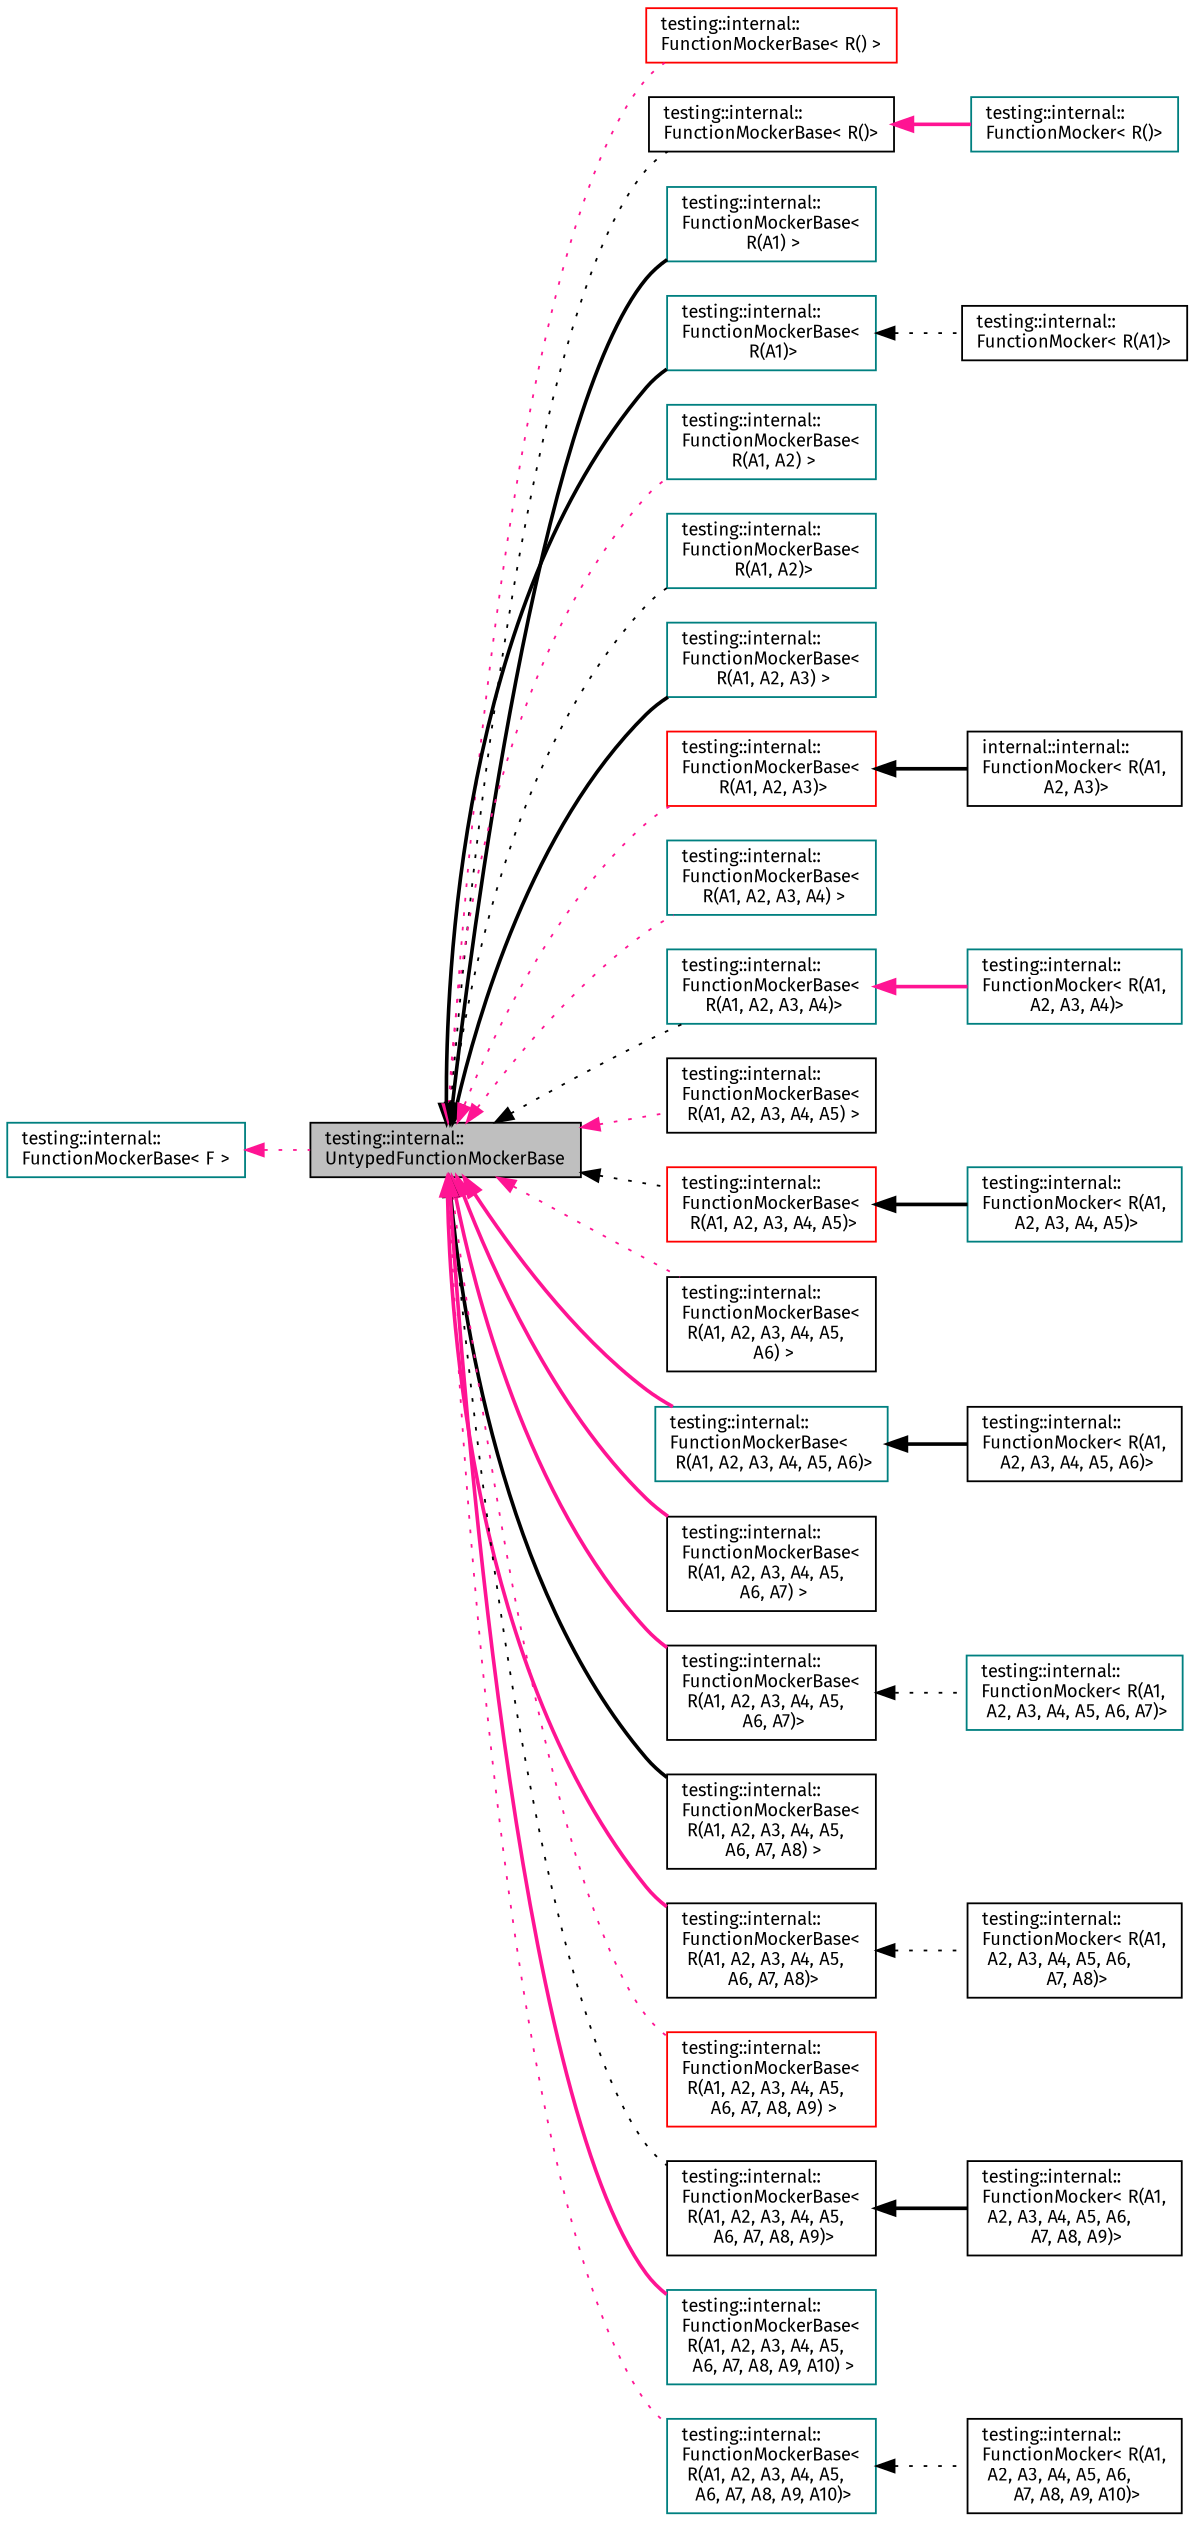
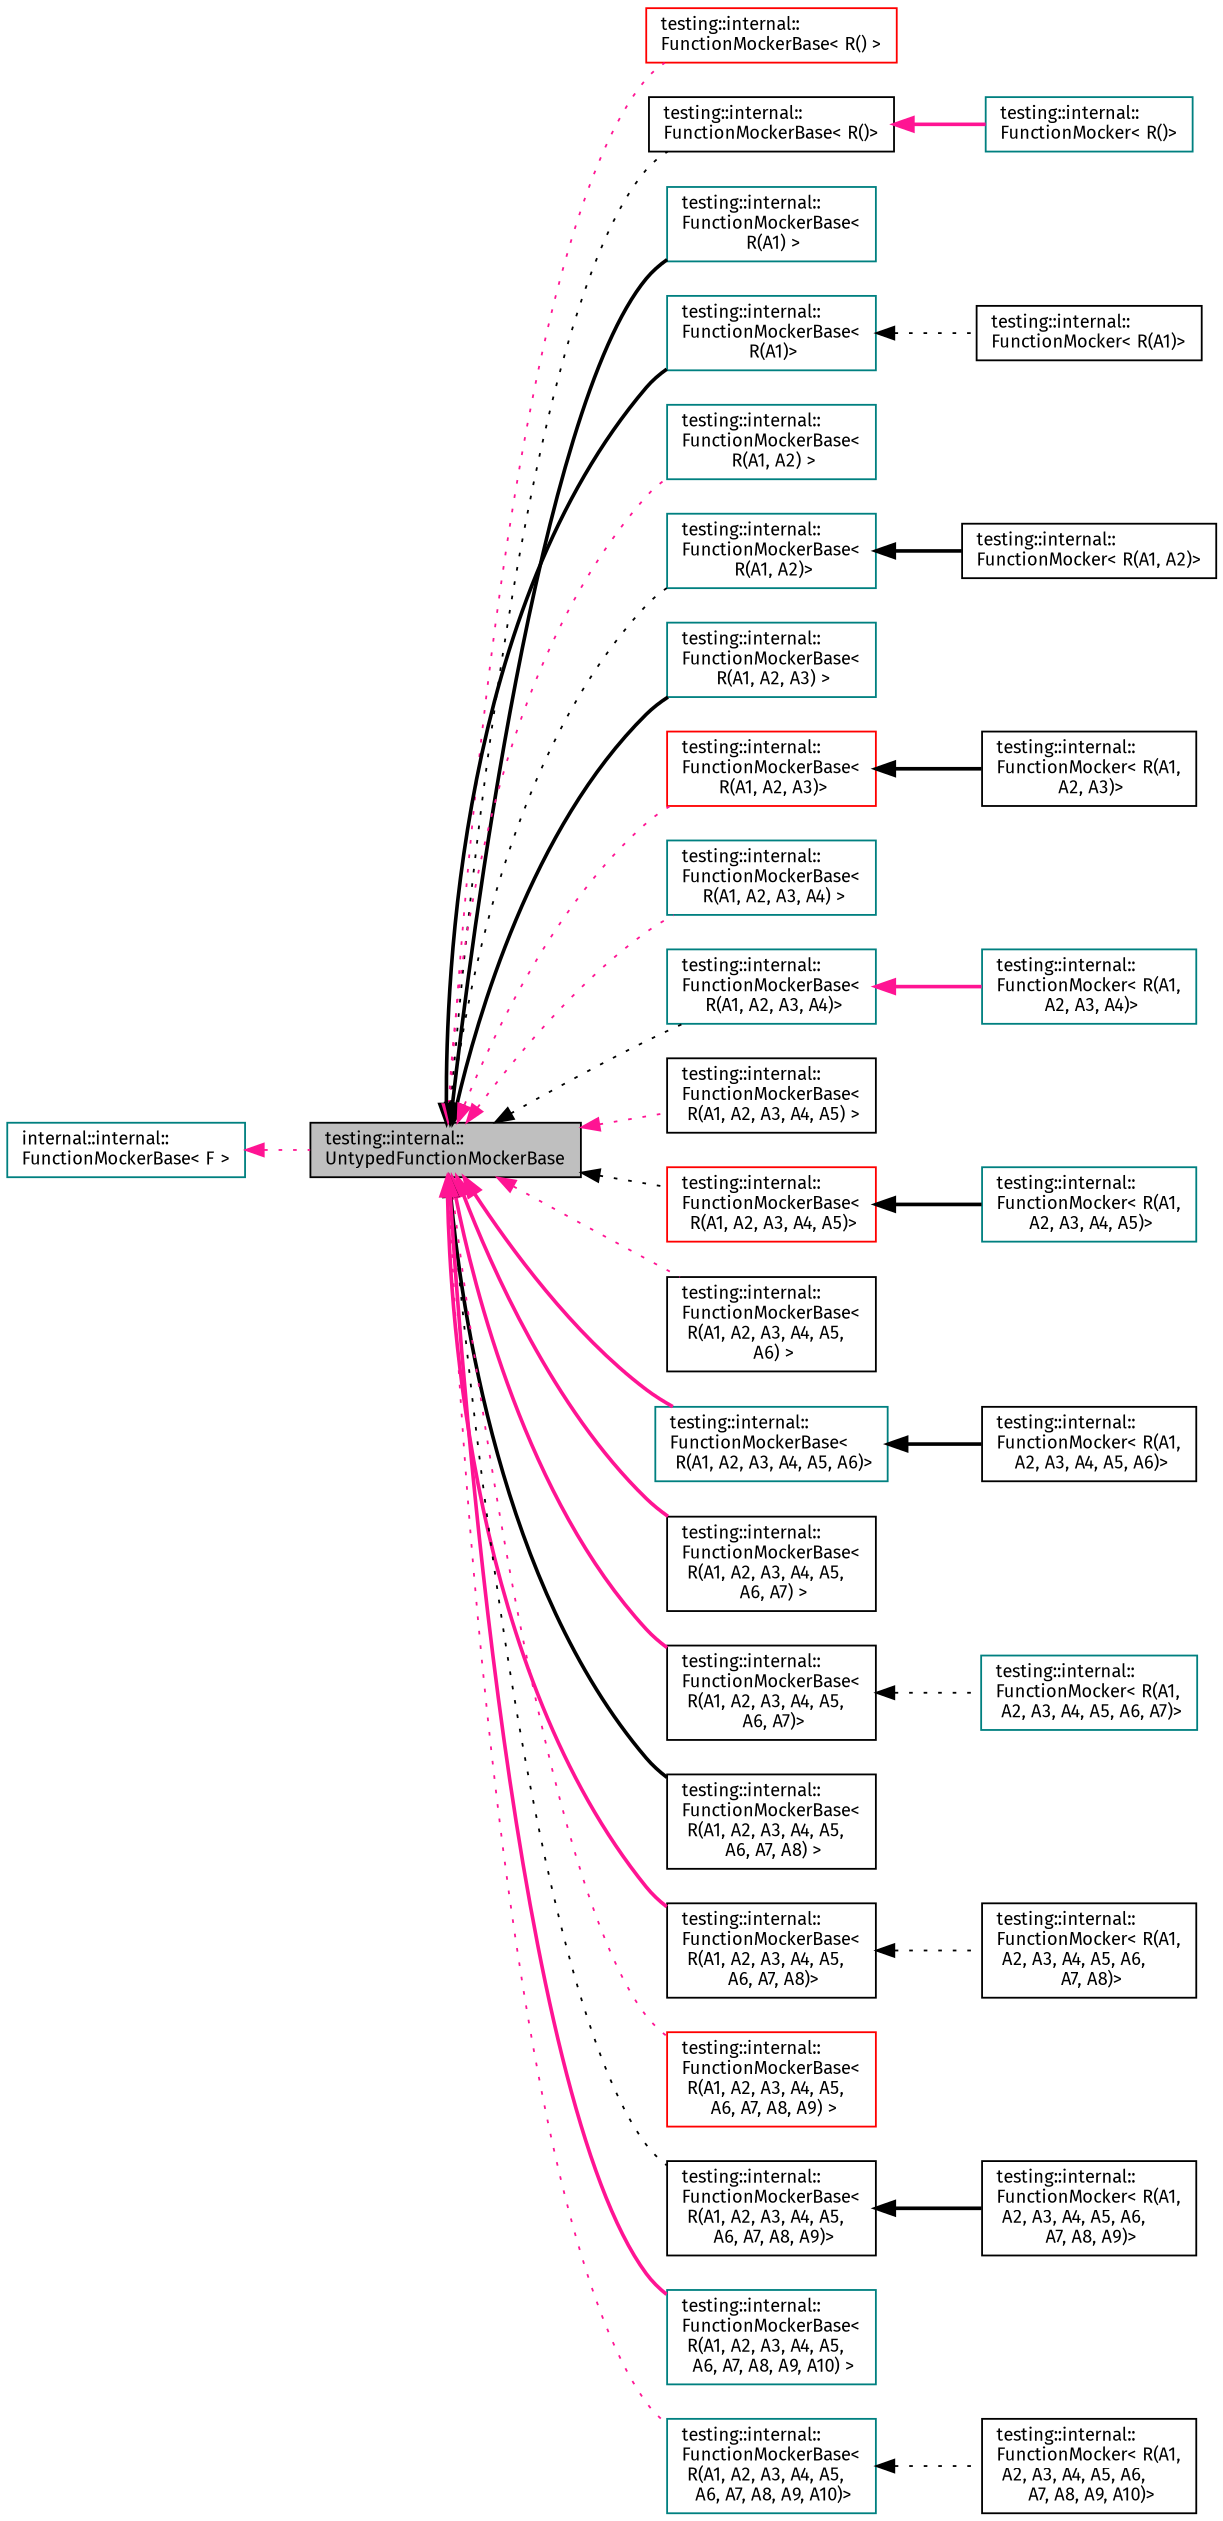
  digraph {
    fontname="Fira Sans"
    rankdir=LR
    node [color=black fillcolor=white fontname="Fira Sans" fontsize=10 shape=record style=filled]
    edge [color=black dir=back fontname="Fira Sans" fontsize=10 labelfontname=Helvetica labelfontsize=10 style=dotted]
    n1 [fillcolor=grey75 fontcolor=black height=0.2 label="testing::internal::\lUntypedFunctionMockerBase" width=0.4]
    n2 [color=red height=0.2 label="testing::internal::\lFunctionMockerBase\< R() \>" width=0.4]
    n3 [height=0.2 label="testing::internal::\lFunctionMockerBase\< R()\>" width=0.4]
    n4 [color=teal height=0.2 label="testing::internal::\lFunctionMockerBase\<\l R(A1) \>" width=0.4]
    n5 [color=teal height=0.2 label="testing::internal::\lFunctionMockerBase\<\l R(A1)\>" width=0.4]
    n6 [color=teal height=0.2 label="testing::internal::\lFunctionMockerBase\<\l R(A1, A2) \>" width=0.4]
    n7 [color=teal height=0.2 label="testing::internal::\lFunctionMockerBase\<\l R(A1, A2)\>" width=0.4]
    n8 [color=teal height=0.2 label="testing::internal::\lFunctionMockerBase\<\l R(A1, A2, A3) \>" width=0.4]
    n9 [color=red height=0.2 label="testing::internal::\lFunctionMockerBase\<\l R(A1, A2, A3)\>" width=0.4]
    n10 [color=teal height=0.2 label="testing::internal::\lFunctionMockerBase\<\l R(A1, A2, A3, A4) \>" width=0.4]
    n11 [color=teal height=0.2 label="testing::internal::\lFunctionMockerBase\<\l R(A1, A2, A3, A4)\>" width=0.4]
    n12 [height=0.2 label="testing::internal::\lFunctionMockerBase\<\l R(A1, A2, A3, A4, A5) \>" width=0.4]
    n13 [color=red height=0.2 label="testing::internal::\lFunctionMockerBase\<\l R(A1, A2, A3, A4, A5)\>" width=0.4]
    n14 [height=0.2 label="testing::internal::\lFunctionMockerBase\<\l R(A1, A2, A3, A4, A5,\l A6) \>" width=0.4]
    n15 [color=teal height=0.2 label="testing::internal::\lFunctionMockerBase\<\l R(A1, A2, A3, A4, A5, A6)\>" width=0.4]
    n16 [height=0.2 label="testing::internal::\lFunctionMockerBase\<\l R(A1, A2, A3, A4, A5,\l A6, A7) \>" width=0.4]
    n17 [height=0.2 label="testing::internal::\lFunctionMockerBase\<\l R(A1, A2, A3, A4, A5,\l A6, A7)\>" width=0.4]
    n18 [height=0.2 label="testing::internal::\lFunctionMockerBase\<\l R(A1, A2, A3, A4, A5,\l A6, A7, A8) \>" width=0.4]
    n19 [height=0.2 label="testing::internal::\lFunctionMockerBase\<\l R(A1, A2, A3, A4, A5,\l A6, A7, A8)\>" width=0.4]
    n20 [color=red height=0.2 label="testing::internal::\lFunctionMockerBase\<\l R(A1, A2, A3, A4, A5,\l A6, A7, A8, A9) \>" width=0.4]
    n21 [height=0.2 label="testing::internal::\lFunctionMockerBase\<\l R(A1, A2, A3, A4, A5,\l A6, A7, A8, A9)\>" width=0.4]
    n22 [color=teal height=0.2 label="testing::internal::\lFunctionMockerBase\<\l R(A1, A2, A3, A4, A5,\l A6, A7, A8, A9, A10) \>" width=0.4]
    n23 [color=teal height=0.2 label="testing::internal::\lFunctionMockerBase\<\l R(A1, A2, A3, A4, A5,\l A6, A7, A8, A9, A10)\>" width=0.4]
    n24 [color=teal height=0.2 label="testing::internal::\lFunctionMocker\< R()\>" width=0.4]
    n25 [height=0.2 label="testing::internal::\lFunctionMocker\< R(A1)\>" width=0.4]
-   n27 [height=0.2 label="internal::internal::\lFunctionMocker\< R(A1,\l A2, A3)\>" width=0.4]
+   n26 [height=0.2 label="testing::internal::\lFunctionMocker\< R(A1, A2)\>" width=0.4]
+   n27 [height=0.2 label="testing::internal::\lFunctionMocker\< R(A1,\l A2, A3)\>" width=0.4]
    n28 [color=teal height=0.2 label="testing::internal::\lFunctionMocker\< R(A1,\l A2, A3, A4)\>" width=0.4]
    n29 [color=teal height=0.2 label="testing::internal::\lFunctionMocker\< R(A1,\l A2, A3, A4, A5)\>" width=0.4]
    n30 [height=0.2 label="testing::internal::\lFunctionMocker\< R(A1,\l A2, A3, A4, A5, A6)\>" width=0.4]
    n31 [color=teal height=0.2 label="testing::internal::\lFunctionMocker\< R(A1,\l A2, A3, A4, A5, A6, A7)\>" width=0.4]
    n32 [height=0.2 label="testing::internal::\lFunctionMocker\< R(A1,\l A2, A3, A4, A5, A6,\l A7, A8)\>" width=0.4]
    n33 [height=0.2 label="testing::internal::\lFunctionMocker\< R(A1,\l A2, A3, A4, A5, A6,\l A7, A8, A9)\>" width=0.4]
    n34 [height=0.2 label="testing::internal::\lFunctionMocker\< R(A1,\l A2, A3, A4, A5, A6,\l A7, A8, A9, A10)\>" width=0.4]
-   n35 [color=teal height=0.2 label="testing::internal::\lFunctionMockerBase\< F \>" width=0.4]
+   n35 [color=teal height=0.2 label="internal::internal::\lFunctionMockerBase\< F \>" width=0.4]
    n1 -> n2 [color=deeppink]
    n1 -> n3
    n1 -> n4 [style=bold]
    n1 -> n5 [style=bold]
    n1 -> n6 [color=deeppink]
    n1 -> n7
    n1 -> n8 [style=bold]
    n1 -> n9 [color=deeppink]
    n1 -> n10 [color=deeppink]
    n1 -> n11
    n1 -> n12 [color=deeppink]
    n1 -> n13
    n1 -> n14 [color=deeppink]
    n1 -> n15 [color=deeppink style=bold]
    n1 -> n16 [color=deeppink style=bold]
    n1 -> n17 [color=deeppink style=bold]
    n1 -> n18 [style=bold]
    n1 -> n19 [color=deeppink style=bold]
    n1 -> n20 [color=deeppink]
    n1 -> n21
    n1 -> n22 [color=deeppink style=bold]
    n1 -> n23 [color=deeppink]
    n3 -> n24 [color=deeppink style=bold]
    n5 -> n25
+   n7 -> n26 [style=bold]
    n9 -> n27 [style=bold]
    n11 -> n28 [color=deeppink style=bold]
    n13 -> n29 [style=bold]
    n15 -> n30 [style=bold]
    n17 -> n31
    n19 -> n32
    n21 -> n33 [style=bold]
    n23 -> n34
    n35 -> n1 [color=deeppink]
  }
